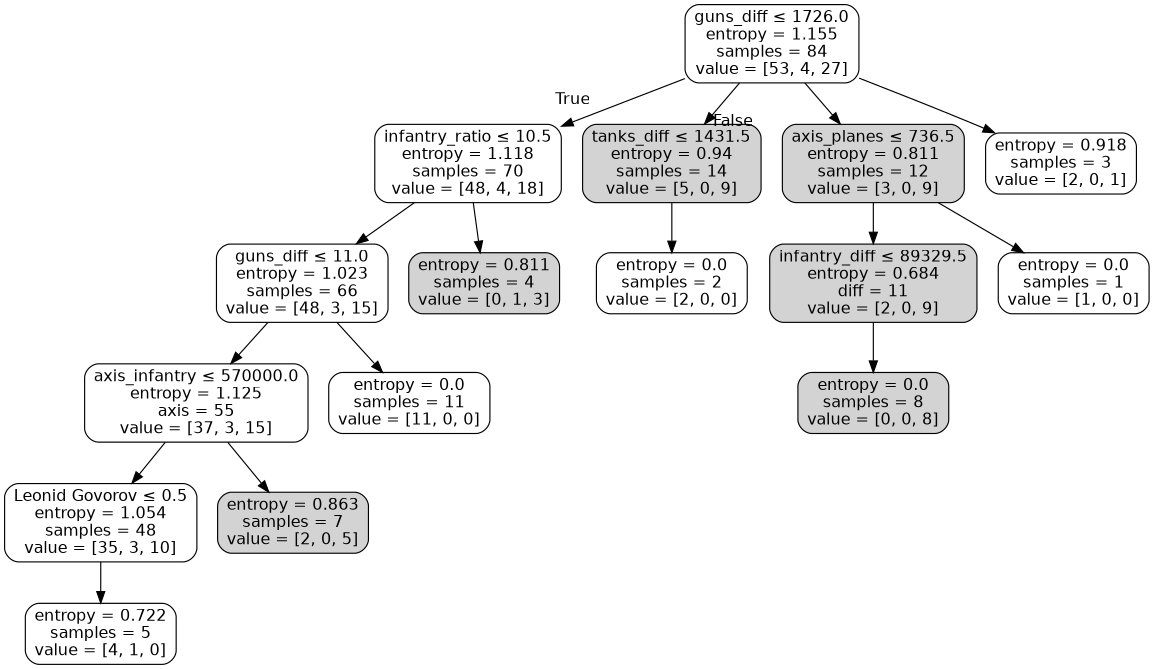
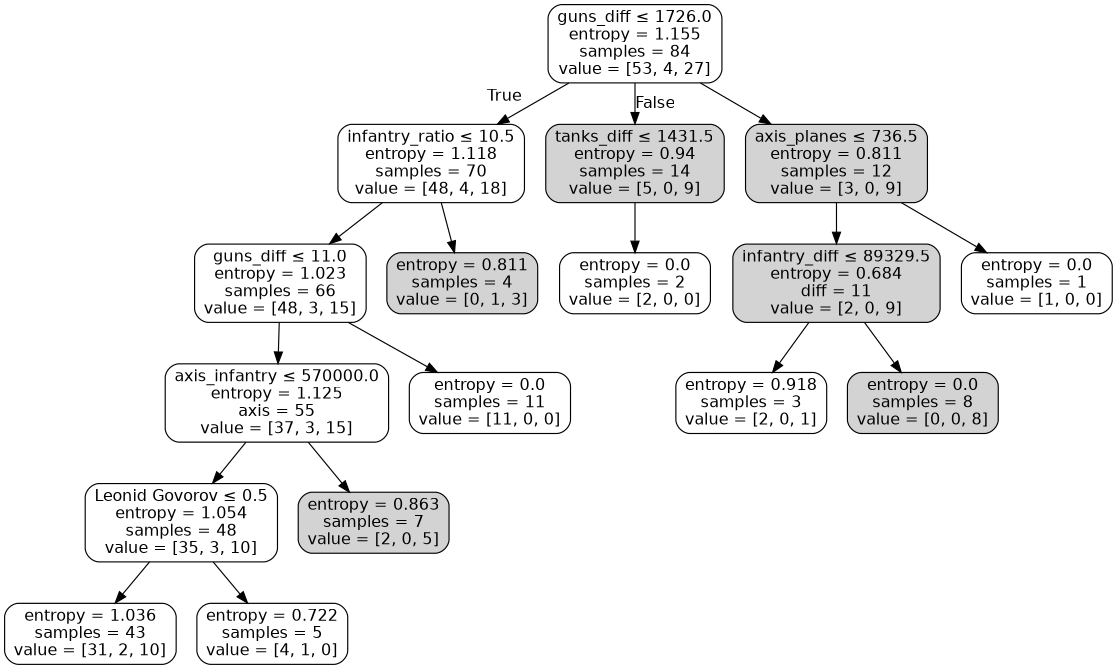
  digraph {
    node [color=black fillcolor=white fontname=helvetica shape=box style="filled, rounded"]
    edge [fontname=helvetica]
    n1 [label=<guns_diff &le; 1726.0<br/>entropy = 1.155<br/>samples = 84<br/>value = [53, 4, 27]>]
    n2 [label=<infantry_ratio &le; 10.5<br/>entropy = 1.118<br/>samples = 70<br/>value = [48, 4, 18]>]
    n3 [fillcolor=lightgrey label=<tanks_diff &le; 1431.5<br/>entropy = 0.94<br/>samples = 14<br/>value = [5, 0, 9]>]
    n4 [fillcolor=lightgrey label=<axis_planes &le; 736.5<br/>entropy = 0.811<br/>samples = 12<br/>value = [3, 0, 9]>]
    n5 [label=<guns_diff &le; 11.0<br/>entropy = 1.023<br/>samples = 66<br/>value = [48, 3, 15]>]
    n6 [fillcolor=lightgrey label=<entropy = 0.811<br/>samples = 4<br/>value = [0, 1, 3]>]
    n7 [label=<entropy = 0.0<br/>samples = 2<br/>value = [2, 0, 0]>]
    n8 [label=<axis_infantry &le; 570000.0<br/>entropy = 1.125<br/>axis = 55<br/>value = [37, 3, 15]>]
    n9 [label=<entropy = 0.0<br/>samples = 11<br/>value = [11, 0, 0]>]
    n10 [label=<Leonid Govorov &le; 0.5<br/>entropy = 1.054<br/>samples = 48<br/>value = [35, 3, 10]>]
    n11 [fillcolor=lightgrey label=<entropy = 0.863<br/>samples = 7<br/>value = [2, 0, 5]>]
+   n12 [label=<entropy = 1.036<br/>samples = 43<br/>value = [31, 2, 10]>]
    n13 [label=<entropy = 0.722<br/>samples = 5<br/>value = [4, 1, 0]>]
    n14 [fillcolor=lightgrey label=<infantry_diff &le; 89329.5<br/>entropy = 0.684<br/>diff = 11<br/>value = [2, 0, 9]>]
    n15 [label=<entropy = 0.0<br/>samples = 1<br/>value = [1, 0, 0]>]
    n16 [label=<entropy = 0.918<br/>samples = 3<br/>value = [2, 0, 1]>]
    n17 [fillcolor=lightgrey label=<entropy = 0.0<br/>samples = 8<br/>value = [0, 0, 8]>]
    n1 -> n2 [headlabel=True labelangle=45 labeldistance=2.5]
    n1 -> n3 [headlabel=False labelangle=-45 labeldistance=2.5]
    n1 -> n4
    n2 -> n5
    n2 -> n6
    n3 -> n7
    n4 -> n14
    n4 -> n15
    n5 -> n8
    n5 -> n9
    n8 -> n10
    n8 -> n11
+   n10 -> n12
    n10 -> n13
-   n1 -> n16
+   n14 -> n16
    n14 -> n17
  }
